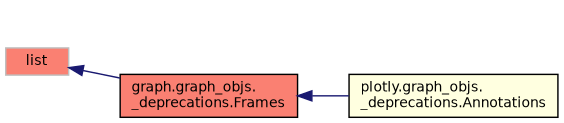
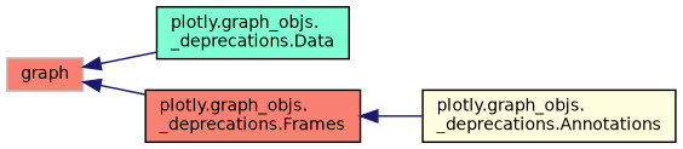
  digraph {
    rankdir=LR
    node [color=black fillcolor=salmon fontname=Helvetica fontsize=10 shape=box style=filled]
    edge [color=midnightblue dir=back fontname=Helvetica fontsize=10 labelfontname=Helvetica labelfontsize=10 style=solid]
-   n1 [color=grey75 height=0.2 label=list width=0.4]
-   n3 [height=0.2 label="graph.graph_objs.\l_deprecations.Frames" width=0.4]
+   n1 [color=grey75 height=0.2 label="graph" width=0.4]
+   n2 [fillcolor=aquamarine height=0.2 label="plotly.graph_objs.\l_deprecations.Data" width=0.4]
+   n3 [height=0.2 label="plotly.graph_objs.\l_deprecations.Frames" width=0.4]
    n4 [fillcolor=lightyellow height=0.2 label="plotly.graph_objs.\l_deprecations.Annotations" width=0.4]
+   n1 -> n2
    n1 -> n3
    n3 -> n4
  }
